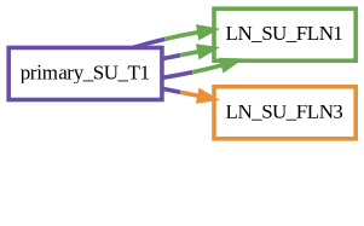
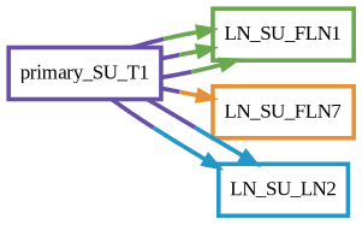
  digraph {
    fontname="Liberation Serif"
    rankdir=LR
    node [fillcolor=white fontname="Liberation Serif" penwidth=3.0 shape=box]
    edge [color="#674ea7ff;0.5:#6aa84fff" fontname="Liberation Serif" penwidth=3]
    LN_SU_FLN1 [color="#6aa84fff"]
-   LN_SU_FLN3 [color="#e69138ff"]
+   LN_SU_FLN3 [color="#e69138ff" label=LN_SU_FLN7]
+   LN_SU_LN2 [color="#2496c8ff"]
    primary_SU_T1 [color="#674ea7ff"]
    primary_SU_T1 -> LN_SU_FLN1
    primary_SU_T1 -> LN_SU_FLN1
    primary_SU_T1 -> LN_SU_FLN1
    primary_SU_T1 -> LN_SU_FLN3 [color="#674ea7ff;0.5:#e69138ff"]
+   primary_SU_T1 -> LN_SU_LN2 [color="#674ea7ff;0.5:#2496c8ff"]
+   primary_SU_T1 -> LN_SU_LN2 [color="#674ea7ff;0.5:#2496c8ff"]
  }
